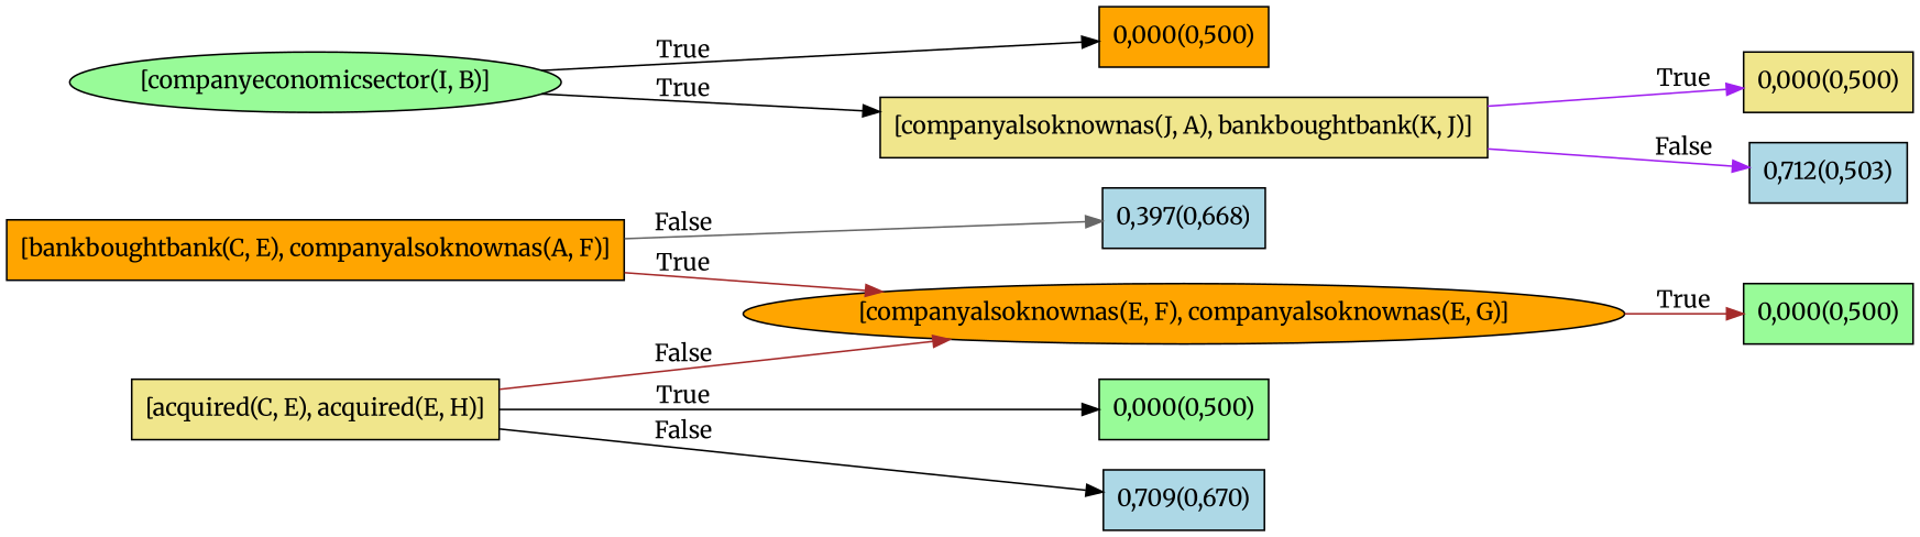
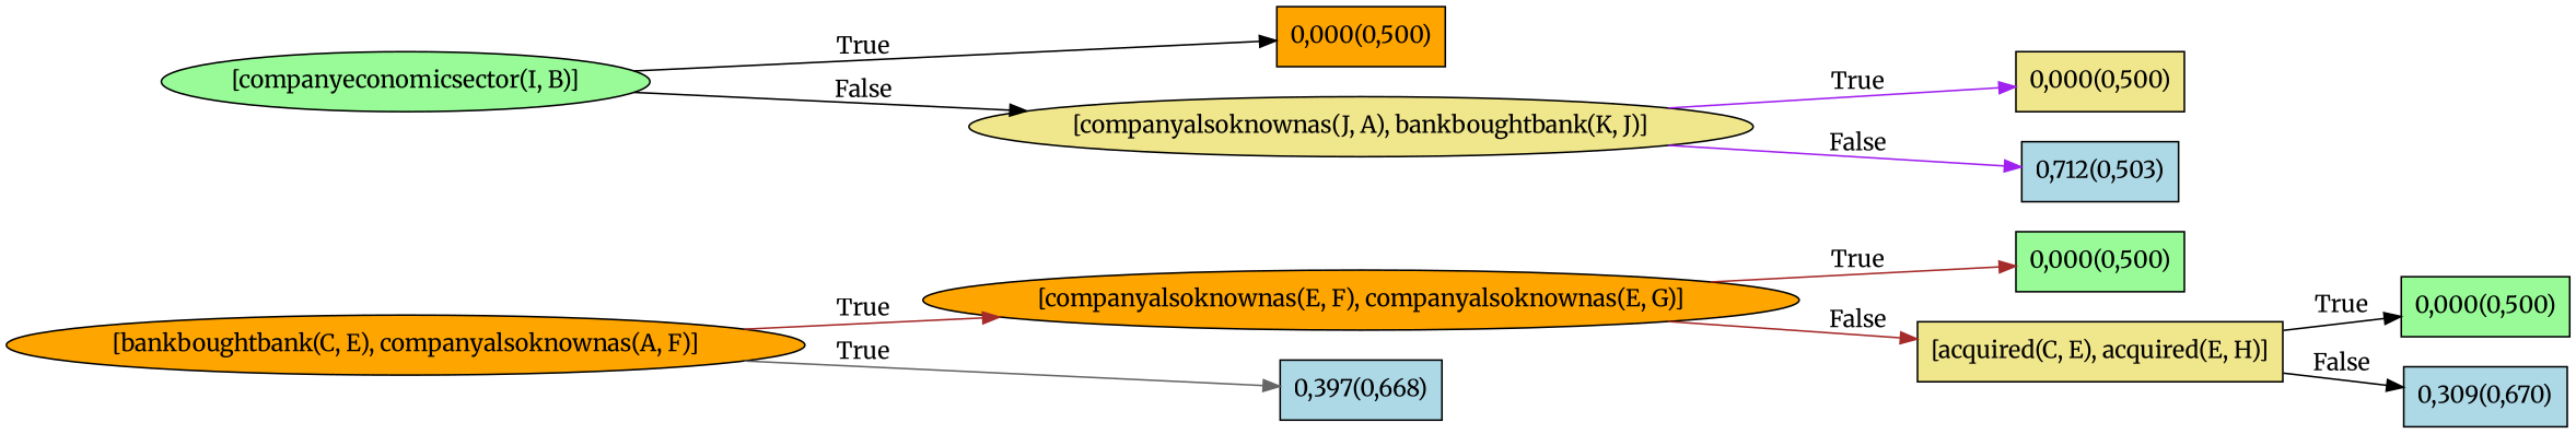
  digraph {
    fontname=Merriweather
    rankdir=LR
    node [fillcolor=orange fontname=Merriweather style=filled shape=box]
    edge [color=black fontname=Merriweather]
-   n1 [label="[bankboughtbank(C, E), companyalsoknownas(A, F)]"]
+   n1 [label="[bankboughtbank(C, E), companyalsoknownas(A, F)]" shape=""]
    n2 [label="[companyalsoknownas(E, F), companyalsoknownas(E, G)]" shape=""]
    n3 [fillcolor=lightblue label="0,397(0,668)"]
    n4 [fillcolor=palegreen label="[companyeconomicsector(I, B)]" shape=""]
    n5 [label="0,000(0,500)"]
-   n6 [fillcolor=khaki label="[companyalsoknownas(J, A), bankboughtbank(K, J)]"]
+   n6 [fillcolor=khaki label="[companyalsoknownas(J, A), bankboughtbank(K, J)]" shape=""]
    n7 [fillcolor=palegreen label="0,000(0,500)"]
    n8 [fillcolor=khaki label="[acquired(C, E), acquired(E, H)]"]
    n9 [fillcolor=khaki label="0,000(0,500)"]
    n10 [fillcolor=lightblue label="0,712(0,503)"]
    n11 [fillcolor=palegreen label="0,000(0,500)"]
-   n12 [fillcolor=lightblue label="0,709(0,670)"]
+   n12 [fillcolor=lightblue label="0,309(0,670)"]
    n1 -> n2 [color=brown label=True]
-   n1 -> n3 [color=gray40 label=False]
+   n1 -> n3 [color=gray40 label=True]
    n2 -> n7 [color=brown label=True]
-   n8 -> n2 [color=brown label=False]
+   n2 -> n8 [color=brown label=False]
    n4 -> n5 [label=True]
-   n4 -> n6 [label=True]
+   n4 -> n6 [label=False]
    n6 -> n9 [color=purple label=True]
    n6 -> n10 [color=purple label=False]
    n8 -> n11 [label=True]
    n8 -> n12 [label=False]
  }
